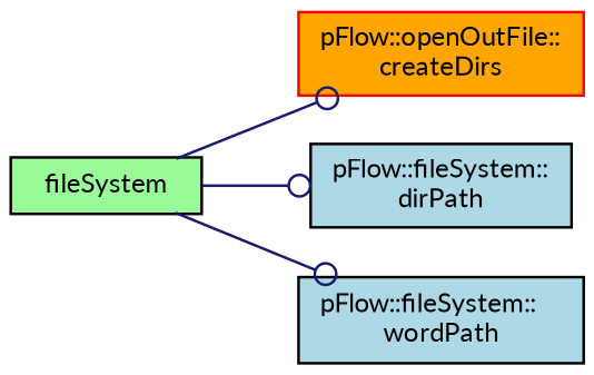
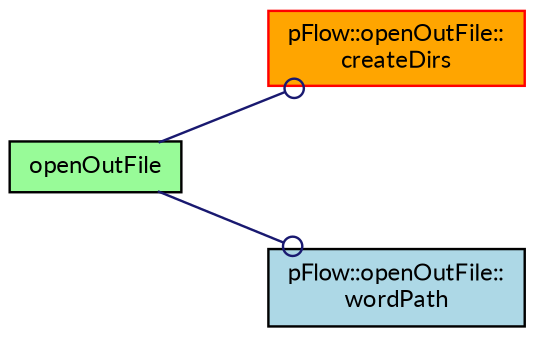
  digraph {
    fontname=Lato
    rankdir=LR
    node [color=black fillcolor=lightblue fontname=Lato fontsize=10 shape=record style=filled]
    edge [arrowhead=odot color=midnightblue fontname=Lato fontsize=10 labelfontname=Helvetica labelfontsize=10 style=solid]
-   n1 [fillcolor=palegreen fontcolor=black height=0.2 label=fileSystem width=0.4]
+   n1 [fillcolor=palegreen fontcolor=black height=0.2 label=openOutFile width=0.4]
    n2 [color=red fillcolor=orange height=0.2 label="pFlow::openOutFile::\lcreateDirs" width=0.4]
-   n3 [height=0.2 label="pFlow::fileSystem::\ldirPath" width=0.4]
-   n4 [height=0.2 label="pFlow::fileSystem::\lwordPath" width=0.4]
+   n4 [height=0.2 label="pFlow::openOutFile::\lwordPath" width=0.4]
    n1 -> n2
-   n1 -> n3
    n1 -> n4
  }
